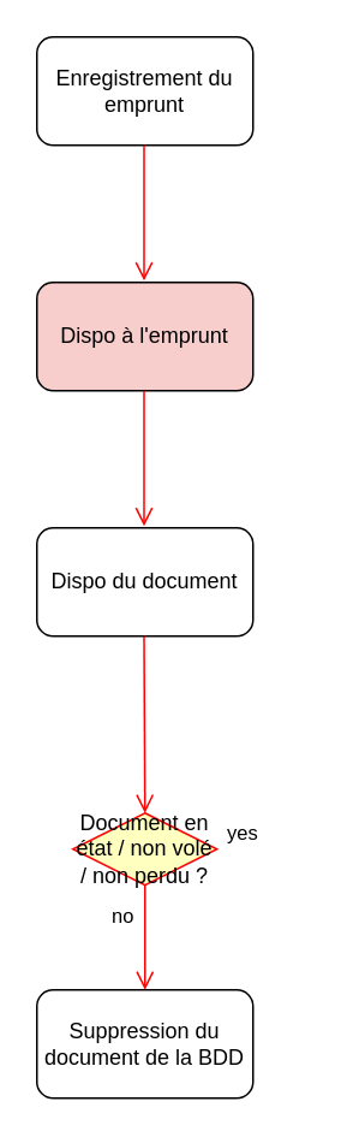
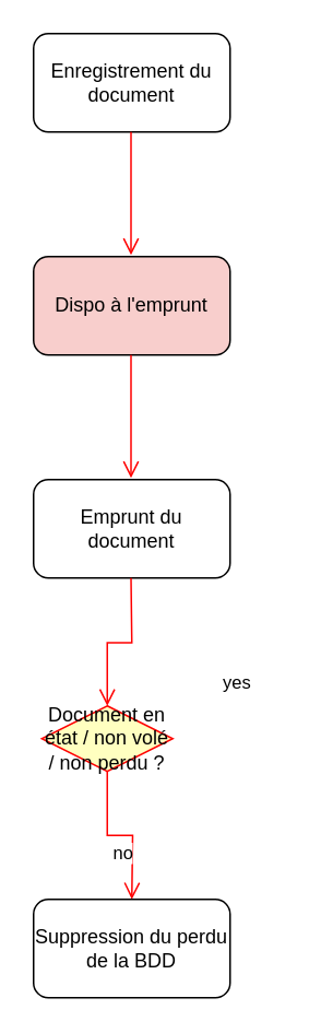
  <mxCell id="0" />
  <mxCell id="1" parent="0" />
- <mxCell id="2" value="Enregistrement du emprunt" style="rounded=1;whiteSpace=wrap;html=1;" vertex="1" parent="1"><mxGeometry x="20" y="20" width="120" height="60" as="geometry" /></mxCell>
+ <mxCell id="2" value="Enregistrement du document" style="rounded=1;whiteSpace=wrap;html=1;" vertex="1" parent="1"><mxGeometry x="20" y="20" width="120" height="60" as="geometry" /></mxCell>
  <mxCell id="3" value="" style="edgeStyle=orthogonalEdgeStyle;html=1;verticalAlign=bottom;endArrow=open;endSize=8;strokeColor=#ff0000;rounded=0;entryX=0.5;entryY=0;entryDx=0;entryDy=0;" edge="1" parent="1"><mxGeometry relative="1" as="geometry"><mxPoint x="79.5" y="155" as="targetPoint" /><mxPoint x="79.5" y="80" as="sourcePoint" /><Array as="points"><mxPoint x="79.5" y="130" /><mxPoint x="79.5" y="130" /></Array></mxGeometry></mxCell>
  <mxCell id="4" value="Dispo à l'emprunt" style="rounded=1;whiteSpace=wrap;html=1;fillColor=#f8cecc;" vertex="1" parent="1"><mxGeometry x="20" y="156" width="120" height="60" as="geometry" /></mxCell>
- <mxCell id="5" value="Document en état / non volé / non perdu ?" style="rhombus;whiteSpace=wrap;html=1;fontColor=#000000;fillColor=#ffffc0;strokeColor=#ff0000;" vertex="1" parent="1"><mxGeometry x="40" y="450" width="80" height="40" as="geometry" /></mxCell>
+ <mxCell id="5" value="Document en état / non volé / non perdu ?" style="rhombus;whiteSpace=wrap;html=1;fontColor=#000000;fillColor=#ffffc0;strokeColor=#ff0000;" vertex="1" parent="1"><mxGeometry x="25" y="430" width="80" height="40" as="geometry" /></mxCell>
  <mxCell id="6" value="no" style="edgeStyle=orthogonalEdgeStyle;html=1;align=left;verticalAlign=bottom;endArrow=open;endSize=8;strokeColor=#ff0000;rounded=0;exitX=0.5;exitY=1;exitDx=0;exitDy=0;endFill=0;" edge="1" parent="1" source="5"><mxGeometry x="-0.118" y="-20" relative="1" as="geometry"><mxPoint x="80" y="548" as="targetPoint" /><mxPoint x="90" y="579" as="sourcePoint" /><Array as="points" /><mxPoint as="offset" /></mxGeometry></mxCell>
  <mxCell id="7" value="" style="edgeStyle=orthogonalEdgeStyle;html=1;verticalAlign=bottom;endArrow=open;endSize=8;strokeColor=#ff0000;rounded=0;entryX=0.5;entryY=0;entryDx=0;entryDy=0;" edge="1" parent="1"><mxGeometry relative="1" as="geometry"><mxPoint x="79.5" y="291" as="targetPoint" /><mxPoint x="79.5" y="216" as="sourcePoint" /><Array as="points"><mxPoint x="79.5" y="266" /><mxPoint x="79.5" y="266" /></Array></mxGeometry></mxCell>
- <mxCell id="8" value="&lt;span style=&quot;color: rgb(0, 0, 0); font-family: Helvetica; font-size: 11px; font-style: normal; font-variant-ligatures: normal; font-variant-caps: normal; font-weight: 400; letter-spacing: normal; orphans: 2; text-align: left; text-indent: 0px; text-transform: none; widows: 2; word-spacing: 0px; -webkit-text-stroke-width: 0px; background-color: rgb(255, 255, 255); text-decoration-thickness: initial; text-decoration-style: initial; text-decoration-color: initial; float: none; display: inline !important;&quot;&gt;yes&lt;/span&gt;" style="text;whiteSpace=wrap;html=1;" vertex="1" parent="1"><mxGeometry x="124" y="447" width="50" height="40" as="geometry" /></mxCell>
- <mxCell id="9" value="Suppression du document de la BDD" style="rounded=1;whiteSpace=wrap;html=1;" vertex="1" parent="1"><mxGeometry x="20" y="548" width="120" height="60" as="geometry" /></mxCell>
- <mxCell id="10" value="Dispo du document" style="rounded=1;whiteSpace=wrap;html=1;" vertex="1" parent="1"><mxGeometry x="20" y="292" width="120" height="60" as="geometry" /></mxCell>
+ <mxCell id="8" value="&lt;span style=&quot;color: rgb(0, 0, 0); font-family: Helvetica; font-size: 11px; font-style: normal; font-variant-ligatures: normal; font-variant-caps: normal; font-weight: 400; letter-spacing: normal; orphans: 2; text-align: left; text-indent: 0px; text-transform: none; widows: 2; word-spacing: 0px; -webkit-text-stroke-width: 0px; background-color: rgb(255, 255, 255); text-decoration-thickness: initial; text-decoration-style: initial; text-decoration-color: initial; float: none; display: inline !important;&quot;&gt;yes&lt;/span&gt;" style="text;whiteSpace=wrap;html=1;" vertex="1" parent="1"><mxGeometry x="134" y="402" width="50" height="40" as="geometry" /></mxCell>
+ <mxCell id="9" value="Suppression du perdu de la BDD" style="rounded=1;whiteSpace=wrap;html=1;" vertex="1" parent="1"><mxGeometry x="20" y="548" width="120" height="60" as="geometry" /></mxCell>
+ <mxCell id="10" value="Emprunt du document" style="rounded=1;whiteSpace=wrap;html=1;" vertex="1" parent="1"><mxGeometry x="20" y="292" width="120" height="60" as="geometry" /></mxCell>
  <mxCell id="11" value="" style="edgeStyle=orthogonalEdgeStyle;html=1;verticalAlign=bottom;endArrow=open;endSize=8;strokeColor=#ff0000;rounded=0;entryX=0.5;entryY=0;entryDx=0;entryDy=0;" edge="1" parent="1" target="5"><mxGeometry relative="1" as="geometry"><mxPoint x="79.5" y="427" as="targetPoint" /><mxPoint x="79.5" y="352" as="sourcePoint" /><Array as="points" /></mxGeometry></mxCell>
